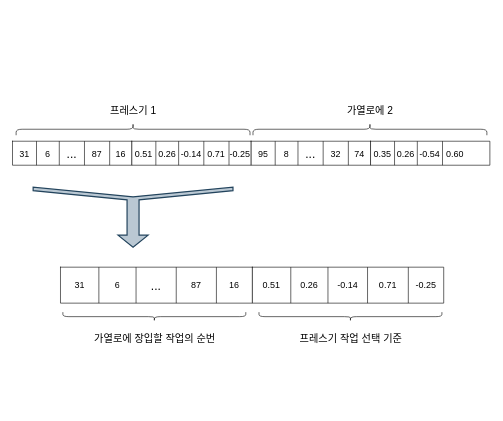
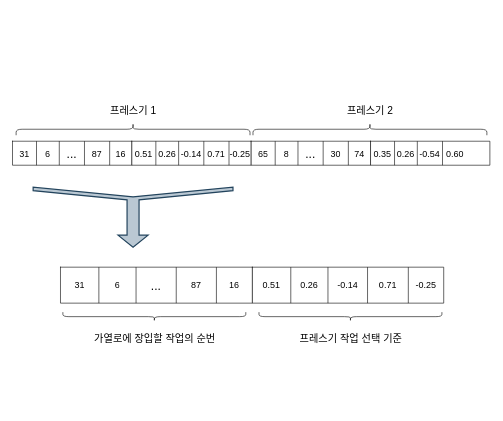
  <mxCell id="0" />
  <mxCell id="1" parent="0" />
  <mxCell id="2" value="" style="shape=table;html=1;whiteSpace=wrap;startSize=0;container=1;collapsible=0;childLayout=tableLayout;rounded=1;sketch=0;fontSize=16;" parent="1" vertex="1"><mxGeometry x="20" y="235" width="199" height="40" as="geometry" /></mxCell>
  <mxCell id="3" value="" style="shape=partialRectangle;html=1;whiteSpace=wrap;collapsible=0;dropTarget=0;pointerEvents=0;fillColor=none;top=0;left=0;bottom=0;right=0;points=[[0,0.5],[1,0.5]];portConstraint=eastwest;" parent="2" vertex="1"><mxGeometry width="199" height="40" as="geometry" /></mxCell>
  <mxCell id="4" value="&lt;font style=&quot;font-size: 15px&quot;&gt;31&lt;/font&gt;" style="shape=partialRectangle;html=1;whiteSpace=wrap;connectable=0;fillColor=none;top=0;left=0;bottom=0;right=0;overflow=hidden;pointerEvents=1;" parent="3" vertex="1"><mxGeometry width="40" height="40" as="geometry"><mxRectangle width="40" height="40" as="alternateBounds" /></mxGeometry></mxCell>
  <mxCell id="5" value="&lt;font size=&quot;1&quot;&gt;&lt;span style=&quot;font-weight: normal ; font-size: 15px&quot;&gt;6&lt;/span&gt;&lt;/font&gt;" style="shape=partialRectangle;html=1;whiteSpace=wrap;connectable=0;fillColor=none;top=0;left=0;bottom=0;right=0;overflow=hidden;pointerEvents=1;fontStyle=1" parent="3" vertex="1"><mxGeometry x="40" width="38" height="40" as="geometry"><mxRectangle width="38" height="40" as="alternateBounds" /></mxGeometry></mxCell>
  <mxCell id="6" value="&lt;font style=&quot;font-size: 20px&quot;&gt;...&lt;/font&gt;" style="shape=partialRectangle;html=1;whiteSpace=wrap;connectable=0;fillColor=none;top=0;left=0;bottom=0;right=0;overflow=hidden;pointerEvents=1;" parent="3" vertex="1"><mxGeometry x="78" width="42" height="40" as="geometry"><mxRectangle width="42" height="40" as="alternateBounds" /></mxGeometry></mxCell>
  <mxCell id="7" value="&lt;font style=&quot;font-size: 15px&quot;&gt;87&lt;/font&gt;" style="shape=partialRectangle;html=1;whiteSpace=wrap;connectable=0;fillColor=none;top=0;left=0;bottom=0;right=0;overflow=hidden;pointerEvents=1;" parent="3" vertex="1"><mxGeometry x="120" width="42" height="40" as="geometry"><mxRectangle width="42" height="40" as="alternateBounds" /></mxGeometry></mxCell>
  <mxCell id="8" value="&lt;font style=&quot;font-size: 15px&quot;&gt;16&lt;/font&gt;" style="shape=partialRectangle;html=1;whiteSpace=wrap;connectable=0;fillColor=none;top=0;left=0;bottom=0;right=0;overflow=hidden;pointerEvents=1;" parent="3" vertex="1"><mxGeometry x="162" width="37" height="40" as="geometry"><mxRectangle width="37" height="40" as="alternateBounds" /></mxGeometry></mxCell>
  <mxCell id="9" value="" style="shape=table;html=1;whiteSpace=wrap;startSize=0;container=1;collapsible=0;childLayout=tableLayout;rounded=1;sketch=0;fontSize=16;" parent="1" vertex="1"><mxGeometry x="219" y="235" width="199" height="40" as="geometry" /></mxCell>
  <mxCell id="10" value="" style="shape=partialRectangle;html=1;whiteSpace=wrap;collapsible=0;dropTarget=0;pointerEvents=0;fillColor=none;top=0;left=0;bottom=0;right=0;points=[[0,0.5],[1,0.5]];portConstraint=eastwest;" parent="9" vertex="1"><mxGeometry width="199" height="40" as="geometry" /></mxCell>
  <mxCell id="11" value="&lt;font&gt;&lt;font style=&quot;font-size: 15px&quot;&gt;0.51&lt;/font&gt;&lt;br&gt;&lt;/font&gt;" style="shape=partialRectangle;html=1;whiteSpace=wrap;connectable=0;fillColor=none;top=0;left=0;bottom=0;right=0;overflow=hidden;pointerEvents=1;" parent="10" vertex="1"><mxGeometry width="40" height="40" as="geometry"><mxRectangle width="40" height="40" as="alternateBounds" /></mxGeometry></mxCell>
  <mxCell id="12" value="&lt;font size=&quot;1&quot;&gt;&lt;span style=&quot;font-weight: normal ; font-size: 15px&quot;&gt;0.26&lt;/span&gt;&lt;/font&gt;" style="shape=partialRectangle;html=1;whiteSpace=wrap;connectable=0;fillColor=none;top=0;left=0;bottom=0;right=0;overflow=hidden;pointerEvents=1;fontStyle=1" parent="10" vertex="1"><mxGeometry x="40" width="38" height="40" as="geometry"><mxRectangle width="38" height="40" as="alternateBounds" /></mxGeometry></mxCell>
  <mxCell id="13" value="&lt;font style=&quot;font-size: 15px&quot;&gt;-0.14&lt;/font&gt;" style="shape=partialRectangle;html=1;whiteSpace=wrap;connectable=0;fillColor=none;top=0;left=0;bottom=0;right=0;overflow=hidden;pointerEvents=1;" parent="10" vertex="1"><mxGeometry x="78" width="42" height="40" as="geometry"><mxRectangle width="42" height="40" as="alternateBounds" /></mxGeometry></mxCell>
  <mxCell id="14" value="&lt;font style=&quot;font-size: 15px&quot;&gt;0.71&lt;/font&gt;" style="shape=partialRectangle;html=1;whiteSpace=wrap;connectable=0;fillColor=none;top=0;left=0;bottom=0;right=0;overflow=hidden;pointerEvents=1;" parent="10" vertex="1"><mxGeometry x="120" width="42" height="40" as="geometry"><mxRectangle width="42" height="40" as="alternateBounds" /></mxGeometry></mxCell>
  <mxCell id="15" value="&lt;font style=&quot;font-size: 15px&quot;&gt;-0.25&lt;/font&gt;" style="shape=partialRectangle;html=1;whiteSpace=wrap;connectable=0;fillColor=none;top=0;left=0;bottom=0;right=0;overflow=hidden;pointerEvents=1;" parent="10" vertex="1"><mxGeometry x="162" width="37" height="40" as="geometry"><mxRectangle width="37" height="40" as="alternateBounds" /></mxGeometry></mxCell>
  <mxCell id="16" value="" style="shape=table;html=1;whiteSpace=wrap;startSize=0;container=1;collapsible=0;childLayout=tableLayout;rounded=1;sketch=0;fontSize=16;" parent="1" vertex="1"><mxGeometry x="418" y="235" width="199" height="40" as="geometry" /></mxCell>
  <mxCell id="17" value="" style="shape=partialRectangle;html=1;whiteSpace=wrap;collapsible=0;dropTarget=0;pointerEvents=0;fillColor=none;top=0;left=0;bottom=0;right=0;points=[[0,0.5],[1,0.5]];portConstraint=eastwest;" parent="16" vertex="1"><mxGeometry width="199" height="40" as="geometry" /></mxCell>
- <mxCell id="18" value="&lt;font style=&quot;font-size: 15px&quot;&gt;95&lt;/font&gt;" style="shape=partialRectangle;html=1;whiteSpace=wrap;connectable=0;fillColor=none;top=0;left=0;bottom=0;right=0;overflow=hidden;pointerEvents=1;" parent="17" vertex="1"><mxGeometry width="40" height="40" as="geometry"><mxRectangle width="40" height="40" as="alternateBounds" /></mxGeometry></mxCell>
+ <mxCell id="18" value="&lt;font style=&quot;font-size: 15px&quot;&gt;65&lt;/font&gt;" style="shape=partialRectangle;html=1;whiteSpace=wrap;connectable=0;fillColor=none;top=0;left=0;bottom=0;right=0;overflow=hidden;pointerEvents=1;" parent="17" vertex="1"><mxGeometry width="40" height="40" as="geometry"><mxRectangle width="40" height="40" as="alternateBounds" /></mxGeometry></mxCell>
  <mxCell id="19" value="&lt;font style=&quot;font-size: 14px&quot;&gt;&lt;span style=&quot;font-weight: normal ; font-size: 15px&quot;&gt;8&lt;/span&gt;&lt;/font&gt;" style="shape=partialRectangle;html=1;whiteSpace=wrap;connectable=0;fillColor=none;top=0;left=0;bottom=0;right=0;overflow=hidden;pointerEvents=1;fontStyle=1" parent="17" vertex="1"><mxGeometry x="40" width="38" height="40" as="geometry"><mxRectangle width="38" height="40" as="alternateBounds" /></mxGeometry></mxCell>
  <mxCell id="20" value="&lt;font style=&quot;font-size: 20px&quot;&gt;...&lt;/font&gt;" style="shape=partialRectangle;html=1;whiteSpace=wrap;connectable=0;fillColor=none;top=0;left=0;bottom=0;right=0;overflow=hidden;pointerEvents=1;" parent="17" vertex="1"><mxGeometry x="78" width="42" height="40" as="geometry"><mxRectangle width="42" height="40" as="alternateBounds" /></mxGeometry></mxCell>
- <mxCell id="21" value="&lt;font style=&quot;font-size: 15px&quot;&gt;32&lt;/font&gt;" style="shape=partialRectangle;html=1;whiteSpace=wrap;connectable=0;fillColor=none;top=0;left=0;bottom=0;right=0;overflow=hidden;pointerEvents=1;" parent="17" vertex="1"><mxGeometry x="120" width="42" height="40" as="geometry"><mxRectangle width="42" height="40" as="alternateBounds" /></mxGeometry></mxCell>
+ <mxCell id="21" value="&lt;font style=&quot;font-size: 15px&quot;&gt;30&lt;/font&gt;" style="shape=partialRectangle;html=1;whiteSpace=wrap;connectable=0;fillColor=none;top=0;left=0;bottom=0;right=0;overflow=hidden;pointerEvents=1;" parent="17" vertex="1"><mxGeometry x="120" width="42" height="40" as="geometry"><mxRectangle width="42" height="40" as="alternateBounds" /></mxGeometry></mxCell>
  <mxCell id="22" value="&lt;font style=&quot;font-size: 15px&quot;&gt;74&lt;/font&gt;" style="shape=partialRectangle;html=1;whiteSpace=wrap;connectable=0;fillColor=none;top=0;left=0;bottom=0;right=0;overflow=hidden;pointerEvents=1;" parent="17" vertex="1"><mxGeometry x="162" width="37" height="40" as="geometry"><mxRectangle width="37" height="40" as="alternateBounds" /></mxGeometry></mxCell>
  <mxCell id="23" value="" style="shape=table;html=1;whiteSpace=wrap;startSize=0;container=1;collapsible=0;childLayout=tableLayout;rounded=1;sketch=0;fontSize=16;" parent="1" vertex="1"><mxGeometry x="617" y="235" width="199" height="40" as="geometry" /></mxCell>
  <mxCell id="24" value="" style="shape=partialRectangle;html=1;whiteSpace=wrap;collapsible=0;dropTarget=0;pointerEvents=0;fillColor=none;top=0;left=0;bottom=0;right=0;points=[[0,0.5],[1,0.5]];portConstraint=eastwest;" parent="23" vertex="1"><mxGeometry width="199" height="40" as="geometry" /></mxCell>
  <mxCell id="25" value="&lt;font style=&quot;font-size: 15px&quot;&gt;0.35&lt;/font&gt;" style="shape=partialRectangle;html=1;whiteSpace=wrap;connectable=0;fillColor=none;top=0;left=0;bottom=0;right=0;overflow=hidden;pointerEvents=1;" parent="24" vertex="1"><mxGeometry width="40" height="40" as="geometry"><mxRectangle width="40" height="40" as="alternateBounds" /></mxGeometry></mxCell>
  <mxCell id="26" value="&lt;font style=&quot;font-size: 14px&quot;&gt;&lt;span style=&quot;font-weight: normal ; font-size: 15px&quot;&gt;0.26&lt;/span&gt;&lt;/font&gt;" style="shape=partialRectangle;html=1;whiteSpace=wrap;connectable=0;fillColor=none;top=0;left=0;bottom=0;right=0;overflow=hidden;pointerEvents=1;fontStyle=1" parent="24" vertex="1"><mxGeometry x="40" width="38" height="40" as="geometry"><mxRectangle width="38" height="40" as="alternateBounds" /></mxGeometry></mxCell>
  <mxCell id="27" value="&lt;font style=&quot;font-size: 15px&quot;&gt;-0.54&lt;/font&gt;" style="shape=partialRectangle;html=1;whiteSpace=wrap;connectable=0;fillColor=none;top=0;left=0;bottom=0;right=0;overflow=hidden;pointerEvents=1;" parent="24" vertex="1"><mxGeometry x="78" width="42" height="40" as="geometry"><mxRectangle width="42" height="40" as="alternateBounds" /></mxGeometry></mxCell>
  <mxCell id="28" value="&lt;font style=&quot;font-size: 15px&quot;&gt;0.60&lt;/font&gt;" style="shape=partialRectangle;html=1;whiteSpace=wrap;connectable=0;fillColor=none;top=0;left=0;bottom=0;right=0;overflow=hidden;pointerEvents=1;" parent="24" vertex="1"><mxGeometry x="120" width="42" height="40" as="geometry"><mxRectangle width="42" height="40" as="alternateBounds" /></mxGeometry></mxCell>
  <mxCell id="29" value="" style="shape=curlyBracket;whiteSpace=wrap;html=1;rounded=1;flipH=1;fontSize=15;rotation=-90;" parent="1" vertex="1"><mxGeometry x="211" y="20" width="20" height="390" as="geometry" /></mxCell>
  <mxCell id="30" value="" style="shape=curlyBracket;whiteSpace=wrap;html=1;rounded=1;flipH=1;fontSize=15;rotation=-90;" parent="1" vertex="1"><mxGeometry x="606" y="20" width="20" height="390" as="geometry" /></mxCell>
  <mxCell id="31" value="&lt;font style=&quot;font-size: 17px&quot;&gt;프레스기 1&lt;/font&gt;" style="text;html=1;align=center;verticalAlign=middle;resizable=0;points=[];autosize=1;strokeColor=none;fillColor=none;fontSize=15;" parent="1" vertex="1"><mxGeometry x="171" y="175" width="100" height="20" as="geometry" /></mxCell>
- <mxCell id="32" value="&lt;font style=&quot;font-size: 17px&quot;&gt;가열로에 2&lt;/font&gt;" style="text;html=1;align=center;verticalAlign=middle;resizable=0;points=[];autosize=1;strokeColor=none;fillColor=none;fontSize=15;" parent="1" vertex="1"><mxGeometry x="566" y="175" width="100" height="20" as="geometry" /></mxCell>
+ <mxCell id="32" value="&lt;font style=&quot;font-size: 17px&quot;&gt;프레스기 2&lt;/font&gt;" style="text;html=1;align=center;verticalAlign=middle;resizable=0;points=[];autosize=1;strokeColor=none;fillColor=none;fontSize=15;" parent="1" vertex="1"><mxGeometry x="566" y="175" width="100" height="20" as="geometry" /></mxCell>
  <mxCell id="33" value="" style="html=1;shadow=0;dashed=0;align=center;verticalAlign=middle;shape=mxgraph.arrows2.tailedNotchedArrow;dy1=10;dx1=20;notch=16.16;arrowHead=15.04;dx2=5.9;dy2=166.61;fontSize=17;rotation=90;fillColor=#bac8d3;strokeColor=#23445d;strokeWidth=2;" parent="1" vertex="1"><mxGeometry x="171" y="195" width="100" height="333.21" as="geometry" /></mxCell>
  <mxCell id="34" value="" style="shape=table;html=1;whiteSpace=wrap;startSize=0;container=1;collapsible=0;childLayout=tableLayout;rounded=1;sketch=0;fontSize=16;" parent="1" vertex="1"><mxGeometry x="100" y="445" width="320" height="60" as="geometry" /></mxCell>
  <mxCell id="35" value="" style="shape=partialRectangle;html=1;whiteSpace=wrap;collapsible=0;dropTarget=0;pointerEvents=0;fillColor=none;top=0;left=0;bottom=0;right=0;points=[[0,0.5],[1,0.5]];portConstraint=eastwest;" parent="34" vertex="1"><mxGeometry width="320" height="60" as="geometry" /></mxCell>
  <mxCell id="36" value="&lt;font style=&quot;font-size: 15px&quot;&gt;31&lt;/font&gt;" style="shape=partialRectangle;html=1;whiteSpace=wrap;connectable=0;fillColor=none;top=0;left=0;bottom=0;right=0;overflow=hidden;pointerEvents=1;" parent="35" vertex="1"><mxGeometry width="64" height="60" as="geometry"><mxRectangle width="64" height="60" as="alternateBounds" /></mxGeometry></mxCell>
  <mxCell id="37" value="&lt;font size=&quot;1&quot;&gt;&lt;span style=&quot;font-weight: normal ; font-size: 15px&quot;&gt;6&lt;/span&gt;&lt;/font&gt;" style="shape=partialRectangle;html=1;whiteSpace=wrap;connectable=0;fillColor=none;top=0;left=0;bottom=0;right=0;overflow=hidden;pointerEvents=1;fontStyle=1" parent="35" vertex="1"><mxGeometry x="64" width="62" height="60" as="geometry"><mxRectangle width="62" height="60" as="alternateBounds" /></mxGeometry></mxCell>
  <mxCell id="38" value="&lt;font style=&quot;font-size: 20px&quot;&gt;...&lt;/font&gt;" style="shape=partialRectangle;html=1;whiteSpace=wrap;connectable=0;fillColor=none;top=0;left=0;bottom=0;right=0;overflow=hidden;pointerEvents=1;" parent="35" vertex="1"><mxGeometry x="126" width="67" height="60" as="geometry"><mxRectangle width="67" height="60" as="alternateBounds" /></mxGeometry></mxCell>
  <mxCell id="39" value="&lt;font style=&quot;font-size: 15px&quot;&gt;87&lt;/font&gt;" style="shape=partialRectangle;html=1;whiteSpace=wrap;connectable=0;fillColor=none;top=0;left=0;bottom=0;right=0;overflow=hidden;pointerEvents=1;" parent="35" vertex="1"><mxGeometry x="193" width="67" height="60" as="geometry"><mxRectangle width="67" height="60" as="alternateBounds" /></mxGeometry></mxCell>
  <mxCell id="40" value="&lt;font style=&quot;font-size: 15px&quot;&gt;16&lt;/font&gt;" style="shape=partialRectangle;html=1;whiteSpace=wrap;connectable=0;fillColor=none;top=0;left=0;bottom=0;right=0;overflow=hidden;pointerEvents=1;" parent="35" vertex="1"><mxGeometry x="260" width="60" height="60" as="geometry"><mxRectangle width="60" height="60" as="alternateBounds" /></mxGeometry></mxCell>
  <mxCell id="41" value="" style="shape=table;html=1;whiteSpace=wrap;startSize=0;container=1;collapsible=0;childLayout=tableLayout;rounded=1;sketch=0;fontSize=16;" parent="1" vertex="1"><mxGeometry x="420" y="445" width="319" height="60" as="geometry" /></mxCell>
  <mxCell id="42" value="" style="shape=partialRectangle;html=1;whiteSpace=wrap;collapsible=0;dropTarget=0;pointerEvents=0;fillColor=none;top=0;left=0;bottom=0;right=0;points=[[0,0.5],[1,0.5]];portConstraint=eastwest;" parent="41" vertex="1"><mxGeometry width="319" height="60" as="geometry" /></mxCell>
  <mxCell id="43" value="&lt;font&gt;&lt;font style=&quot;font-size: 15px&quot;&gt;0.51&lt;/font&gt;&lt;br&gt;&lt;/font&gt;" style="shape=partialRectangle;html=1;whiteSpace=wrap;connectable=0;fillColor=none;top=0;left=0;bottom=0;right=0;overflow=hidden;pointerEvents=1;" parent="42" vertex="1"><mxGeometry width="64" height="60" as="geometry"><mxRectangle width="64" height="60" as="alternateBounds" /></mxGeometry></mxCell>
  <mxCell id="44" value="&lt;font size=&quot;1&quot;&gt;&lt;span style=&quot;font-weight: normal ; font-size: 15px&quot;&gt;0.26&lt;/span&gt;&lt;/font&gt;" style="shape=partialRectangle;html=1;whiteSpace=wrap;connectable=0;fillColor=none;top=0;left=0;bottom=0;right=0;overflow=hidden;pointerEvents=1;fontStyle=1" parent="42" vertex="1"><mxGeometry x="64" width="62" height="60" as="geometry"><mxRectangle width="62" height="60" as="alternateBounds" /></mxGeometry></mxCell>
  <mxCell id="45" value="&lt;font style=&quot;font-size: 15px&quot;&gt;-0.14&lt;/font&gt;" style="shape=partialRectangle;html=1;whiteSpace=wrap;connectable=0;fillColor=none;top=0;left=0;bottom=0;right=0;overflow=hidden;pointerEvents=1;" parent="42" vertex="1"><mxGeometry x="126" width="66" height="60" as="geometry"><mxRectangle width="66" height="60" as="alternateBounds" /></mxGeometry></mxCell>
  <mxCell id="46" value="&lt;font style=&quot;font-size: 15px&quot;&gt;0.71&lt;/font&gt;" style="shape=partialRectangle;html=1;whiteSpace=wrap;connectable=0;fillColor=none;top=0;left=0;bottom=0;right=0;overflow=hidden;pointerEvents=1;" parent="42" vertex="1"><mxGeometry x="192" width="68" height="60" as="geometry"><mxRectangle width="68" height="60" as="alternateBounds" /></mxGeometry></mxCell>
  <mxCell id="47" value="&lt;font style=&quot;font-size: 15px&quot;&gt;-0.25&lt;/font&gt;" style="shape=partialRectangle;html=1;whiteSpace=wrap;connectable=0;fillColor=none;top=0;left=0;bottom=0;right=0;overflow=hidden;pointerEvents=1;" parent="42" vertex="1"><mxGeometry x="260" width="59" height="60" as="geometry"><mxRectangle width="59" height="60" as="alternateBounds" /></mxGeometry></mxCell>
  <mxCell id="48" value="" style="shape=curlyBracket;whiteSpace=wrap;html=1;rounded=1;flipH=1;fontSize=15;rotation=90;" parent="1" vertex="1"><mxGeometry x="249" y="375" width="15" height="305" as="geometry" /></mxCell>
  <mxCell id="49" value="" style="shape=curlyBracket;whiteSpace=wrap;html=1;rounded=1;flipH=1;fontSize=15;rotation=90;" parent="1" vertex="1"><mxGeometry x="576" y="375" width="15" height="305" as="geometry" /></mxCell>
  <mxCell id="50" value="&lt;span style=&quot;font-size: 17px&quot;&gt;가열로에 장입할 작업의 순번&lt;/span&gt;" style="text;html=1;align=center;verticalAlign=middle;resizable=0;points=[];autosize=1;strokeColor=none;fillColor=none;fontSize=15;" parent="1" vertex="1"><mxGeometry x="141.5" y="555" width="230" height="20" as="geometry" /></mxCell>
  <mxCell id="51" value="&lt;span style=&quot;font-size: 17px&quot;&gt;프레스기 작업 선택 기준&lt;/span&gt;" style="text;html=1;align=center;verticalAlign=middle;resizable=0;points=[];autosize=1;strokeColor=none;fillColor=none;fontSize=15;" parent="1" vertex="1"><mxGeometry x="483.5" y="555" width="200" height="20" as="geometry" /></mxCell>
